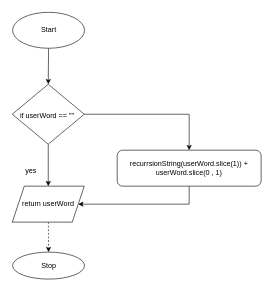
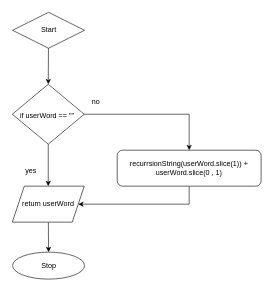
  <mxCell id="0" />
  <mxCell id="1" parent="0" />
  <mxCell id="2" style="edgeStyle=none;html=1;entryX=0.5;entryY=0;entryDx=0;entryDy=0;" edge="1" parent="1" source="3" target="7"><mxGeometry relative="1" as="geometry" /></mxCell>
- <mxCell id="3" value="Start" style="ellipse;whiteSpace=wrap;html=1;" parent="1" vertex="1"><mxGeometry x="20.5" y="20" width="120" height="60" as="geometry" /></mxCell>
+ <mxCell id="3" value="Start" style="rhombus;whiteSpace=wrap;html=1;" parent="1" vertex="1"><mxGeometry x="20.5" y="20" width="120" height="60" as="geometry" /></mxCell>
  <mxCell id="4" value="Stop" style="ellipse;whiteSpace=wrap;html=1;" parent="1" vertex="1"><mxGeometry x="20.5" y="420" width="120" height="45" as="geometry" /></mxCell>
  <mxCell id="5" style="edgeStyle=none;html=1;entryX=0.5;entryY=0;entryDx=0;entryDy=0;fontSize=12;" parent="1" source="7" target="11" edge="1"><mxGeometry relative="1" as="geometry"><mxPoint x="80" y="260" as="targetPoint" /></mxGeometry></mxCell>
  <mxCell id="6" style="edgeStyle=none;html=1;entryX=0.5;entryY=0;entryDx=0;entryDy=0;rounded=0;" edge="1" parent="1" source="7" target="13"><mxGeometry relative="1" as="geometry"><Array as="points"><mxPoint x="315" y="190" /></Array></mxGeometry></mxCell>
  <mxCell id="7" value="&lt;font style=&quot;font-size: 12px&quot;&gt;if userWord == &quot;&quot;&amp;nbsp;&lt;/font&gt;" style="rhombus;whiteSpace=wrap;html=1;fontSize=22;" parent="1" vertex="1"><mxGeometry x="20" y="140" width="120" height="100" as="geometry" /></mxCell>
+ <mxCell id="8" value="no" style="text;html=1;align=center;verticalAlign=middle;resizable=0;points=[];autosize=1;strokeColor=none;fillColor=none;fontSize=12;" parent="1" vertex="1"><mxGeometry x="144.39" y="160" width="30" height="20" as="geometry" /></mxCell>
  <mxCell id="9" value="yes" style="text;html=1;align=center;verticalAlign=middle;resizable=0;points=[];autosize=1;strokeColor=none;fillColor=none;fontSize=12;" parent="1" vertex="1"><mxGeometry x="36" y="275" width="30" height="20" as="geometry" /></mxCell>
- <mxCell id="10" style="edgeStyle=none;html=1;entryX=0.5;entryY=0;entryDx=0;entryDy=0;dashed=1;" edge="1" parent="1" source="11" target="4"><mxGeometry relative="1" as="geometry" /></mxCell>
+ <mxCell id="10" style="edgeStyle=none;html=1;entryX=0.5;entryY=0;entryDx=0;entryDy=0;" edge="1" parent="1" source="11" target="4"><mxGeometry relative="1" as="geometry" /></mxCell>
  <mxCell id="11" value="return userWord" style="shape=parallelogram;perimeter=parallelogramPerimeter;whiteSpace=wrap;html=1;fixedSize=1;" vertex="1" parent="1"><mxGeometry x="20" y="310" width="120" height="60" as="geometry" /></mxCell>
  <mxCell id="12" style="edgeStyle=none;html=1;entryX=1;entryY=0.5;entryDx=0;entryDy=0;rounded=0;" edge="1" parent="1" source="13" target="11"><mxGeometry relative="1" as="geometry"><Array as="points"><mxPoint x="315" y="340" /></Array></mxGeometry></mxCell>
  <mxCell id="13" value="recurrsionString(userWord.slice(1)) + userWord.slice(0 , 1)" style="rounded=1;whiteSpace=wrap;html=1;" vertex="1" parent="1"><mxGeometry x="195" y="250" width="240" height="60" as="geometry" /></mxCell>
